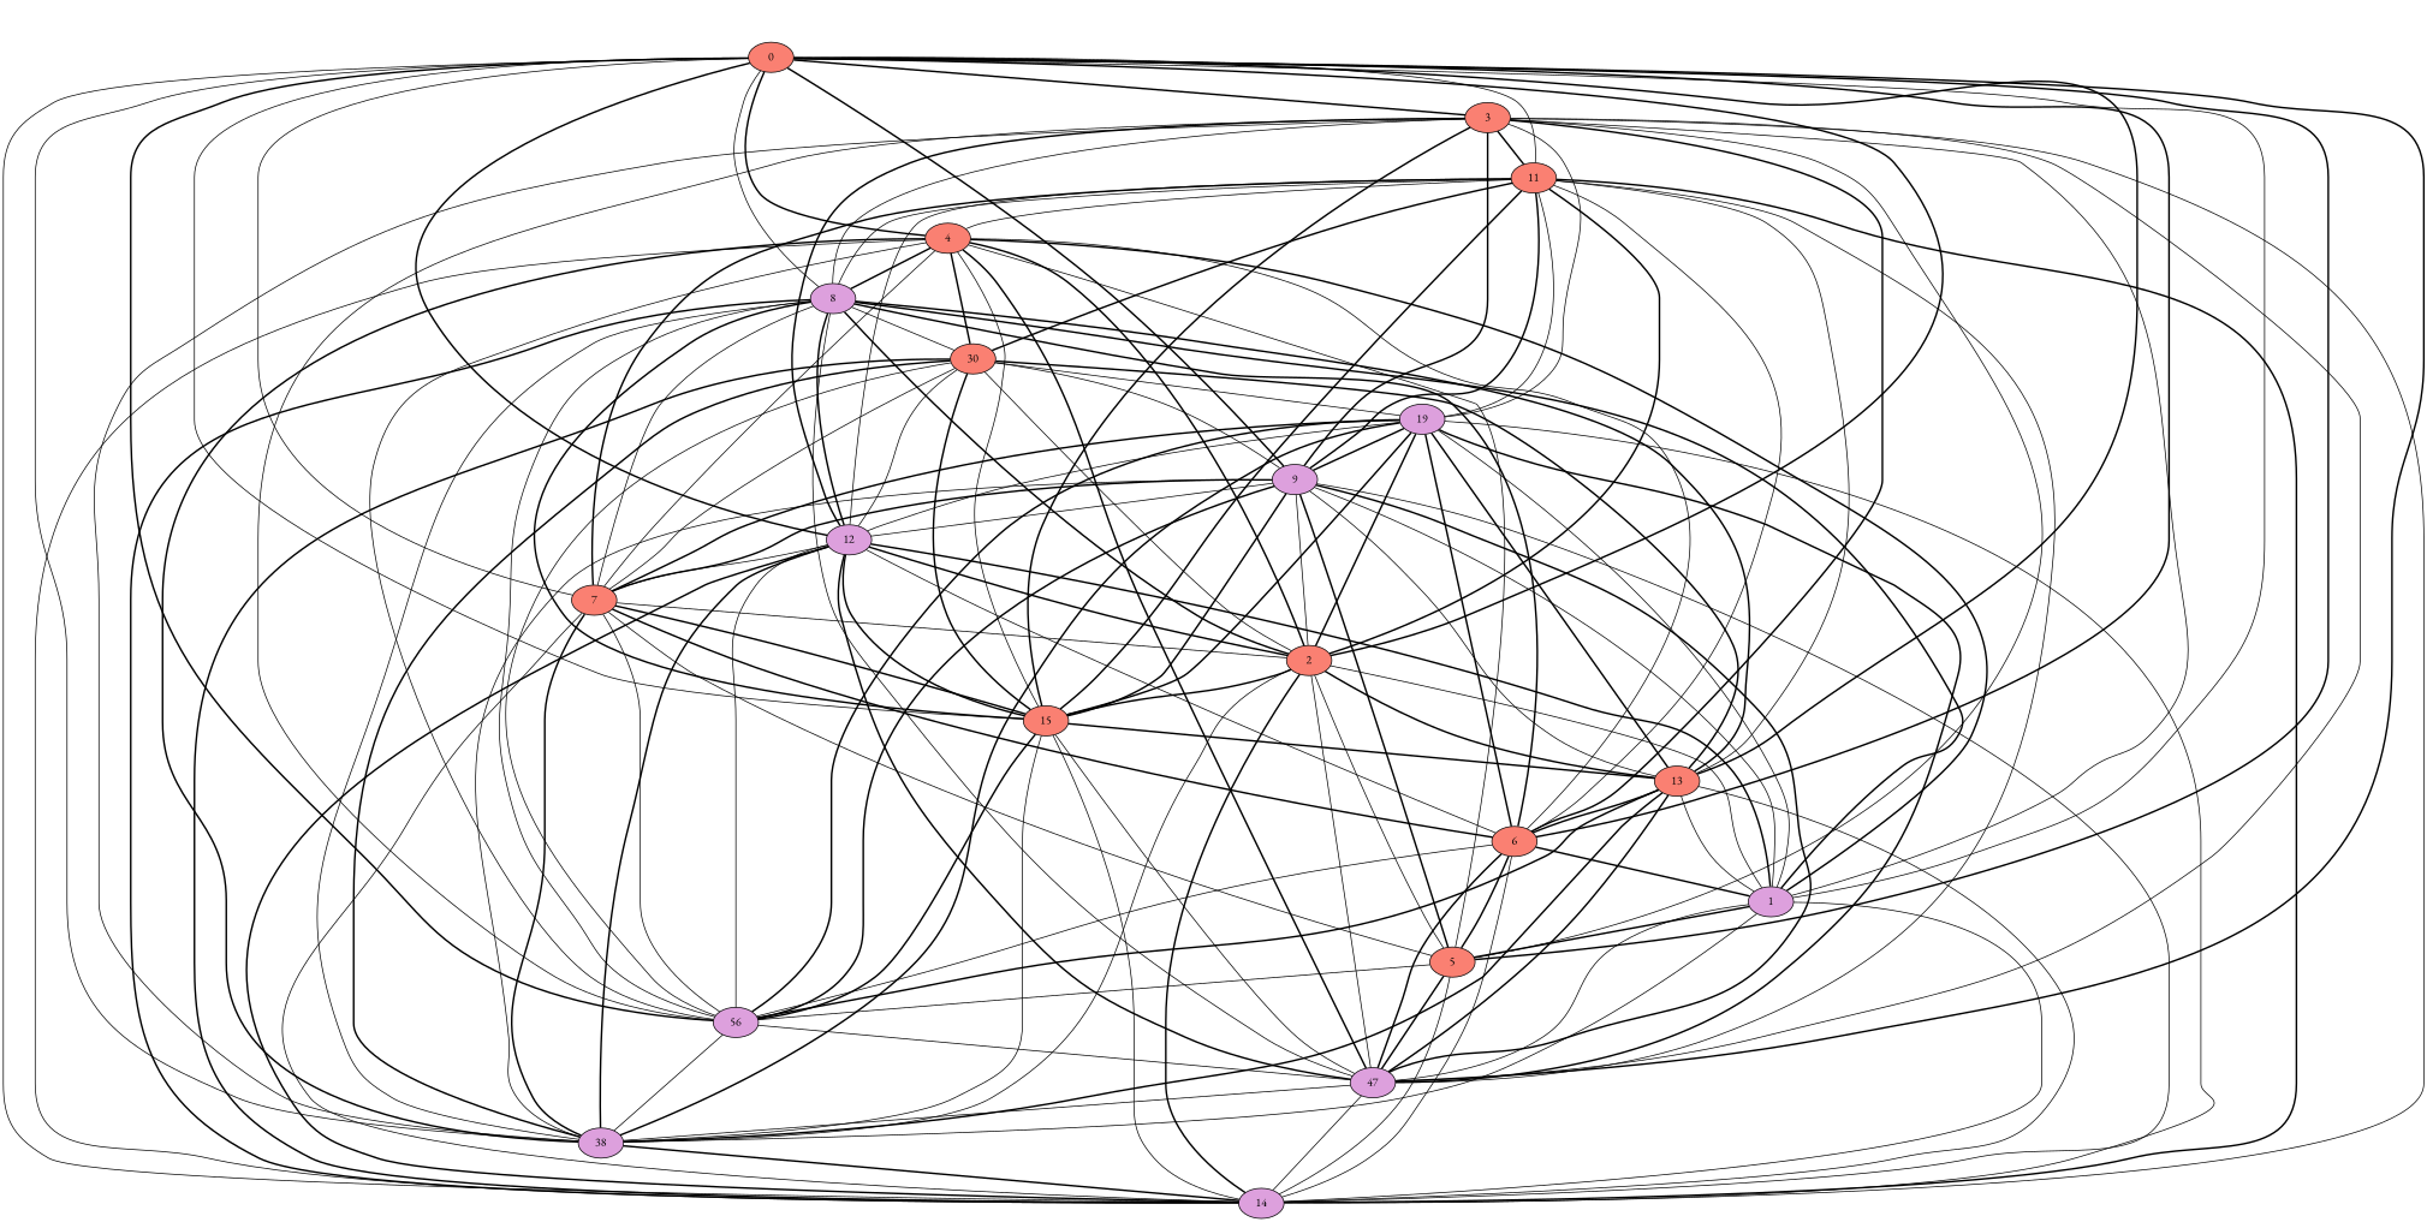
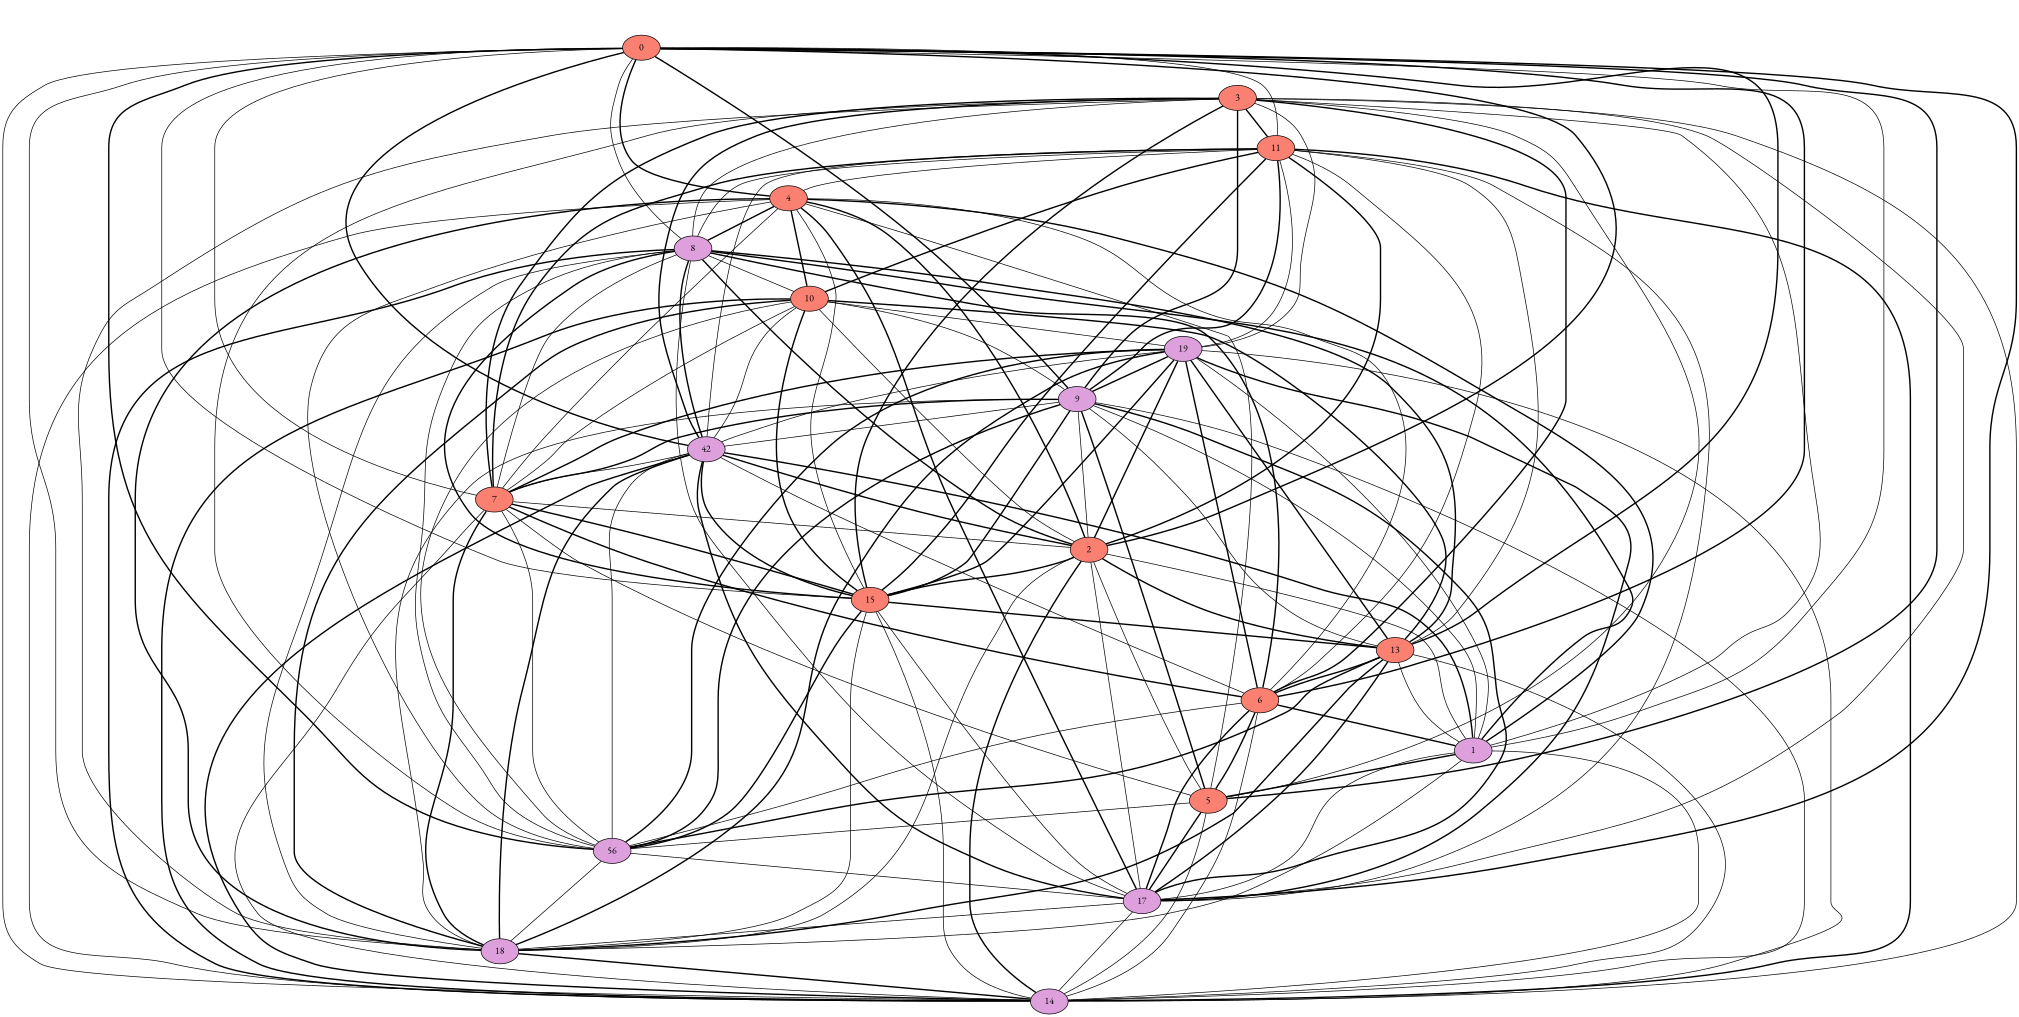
  graph {
    fontname="EB Garamond"
    node [fillcolor=salmon fontname="EB Garamond" style=filled]
    edge [fontname="EB Garamond" style=bold]
    0
    3
    4
    8 [fillcolor=plum]
    11
    14 [fillcolor=plum]
    15
    n8 [fillcolor=plum label=56]
-   17 [fillcolor=plum label=47]
-   18 [fillcolor=plum label=38]
+   17 [fillcolor=plum]
+   18 [fillcolor=plum]
    1 [fillcolor=plum]
    6
    19 [fillcolor=plum]
    5
    7
    13
    2
-   10 [label=30]
-   12 [fillcolor=plum]
+   10
+   12 [fillcolor=plum label=42]
    9 [fillcolor=plum]
-   0 -- 3
+   7 -- 3
    0 -- 4
    0 -- 8 [style=solid]
    0 -- 11 [style=solid]
    0 -- 14 [style=solid]
    0 -- 15 [style=solid]
    0 -- n8
    0 -- 17
    0 -- 18 [style=solid]
    3 -- 11
    3 -- n8 [style=solid]
    3 -- 1 [style=solid]
    3 -- 6
    3 -- 19 [style=solid]
    4 -- 8
    4 -- 14 [style=solid]
    4 -- 15 [style=solid]
    4 -- 18
    4 -- 1
    4 -- 5 [style=solid]
    4 -- 7 [style=solid]
    8 -- 3 [style=solid]
    8 -- 11 [style=solid]
    8 -- 14
    8 -- 15
    8 -- n8 [style=solid]
    8 -- 17 [style=solid]
    8 -- 18 [style=solid]
    8 -- 1
    8 -- 7 [style=solid]
    8 -- 13
    8 -- 2
    8 -- 10 [style=solid]
    11 -- 4 [style=solid]
    11 -- 14
    11 -- 13 [style=solid]
    11 -- 2
    11 -- 10
    14 -- 3 [style=solid]
    14 -- 6 [style=solid]
    14 -- 19 [style=solid]
    14 -- 5 [style=solid]
    14 -- 7 [style=solid]
    14 -- 13 [style=solid]
    14 -- 2
    14 -- 10
    14 -- 12
    15 -- 3
    15 -- 11
    15 -- 14 [style=solid]
    15 -- n8
    15 -- 17 [style=solid]
    15 -- 18 [style=solid]
    15 -- 7
    15 -- 13
    15 -- 10
    n8 -- 4 [style=solid]
    n8 -- 17 [style=solid]
    n8 -- 19
    n8 -- 13
    n8 -- 10 [style=solid]
    17 -- 3 [style=solid]
    17 -- 4
    17 -- 11 [style=solid]
    17 -- 14 [style=solid]
    17 -- 18 [style=solid]
    17 -- 1 [style=solid]
    17 -- 5
    17 -- 13
    17 -- 2 [style=solid]
    17 -- 12
    17 -- 9
    18 -- 3 [style=solid]
    18 -- 14
    18 -- n8 [style=solid]
    18 -- 19
    18 -- 7
    18 -- 10
    1 -- 0 [style=solid]
    1 -- 14 [style=solid]
    1 -- 18 [style=solid]
    1 -- 5
    1 -- 13 [style=solid]
    6 -- 0
    6 -- 4 [style=solid]
    6 -- 8
    6 -- 11 [style=solid]
    6 -- n8 [style=solid]
    6 -- 17
    6 -- 1
    19 -- 11 [style=solid]
    19 -- 15
    19 -- 17
    19 -- 1 [style=solid]
    19 -- 6
    19 -- 7
    19 -- 13
    19 -- 2
    19 -- 9
    5 -- 0
    5 -- 3 [style=solid]
    5 -- n8 [style=solid]
    5 -- 6
    5 -- 7 [style=solid]
    7 -- 0 [style=solid]
    7 -- 11
    7 -- n8 [style=solid]
    7 -- 6
    7 -- 2 [style=solid]
    7 -- 10 [style=solid]
    13 -- 0
    13 -- 18
    13 -- 6
    13 -- 10
    2 -- 0
    2 -- 4
    2 -- 15
    2 -- 18 [style=solid]
    2 -- 1 [style=solid]
    2 -- 5 [style=solid]
    2 -- 13
    2 -- 10 [style=solid]
    2 -- 12
    10 -- 4
    10 -- 19 [style=solid]
    12 -- 0
    12 -- 3
    12 -- 8
    12 -- 11 [style=solid]
    12 -- 15
    12 -- n8 [style=solid]
    12 -- 18
    12 -- 1
    12 -- 6 [style=solid]
    12 -- 19 [style=solid]
    12 -- 7 [style=solid]
    12 -- 10 [style=solid]
    9 -- 0
    9 -- 3
    9 -- 11
    9 -- 14 [style=solid]
    9 -- 15
    9 -- n8
    9 -- 18 [style=solid]
    9 -- 1 [style=solid]
    9 -- 5
    9 -- 7
    9 -- 13 [style=solid]
    9 -- 2 [style=solid]
    9 -- 10 [style=solid]
    9 -- 12 [style=solid]
  }
